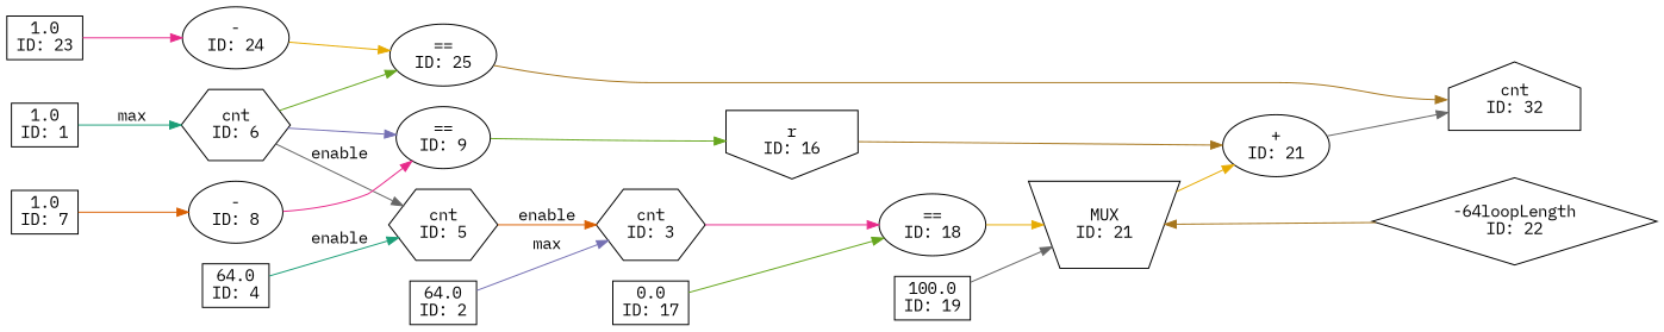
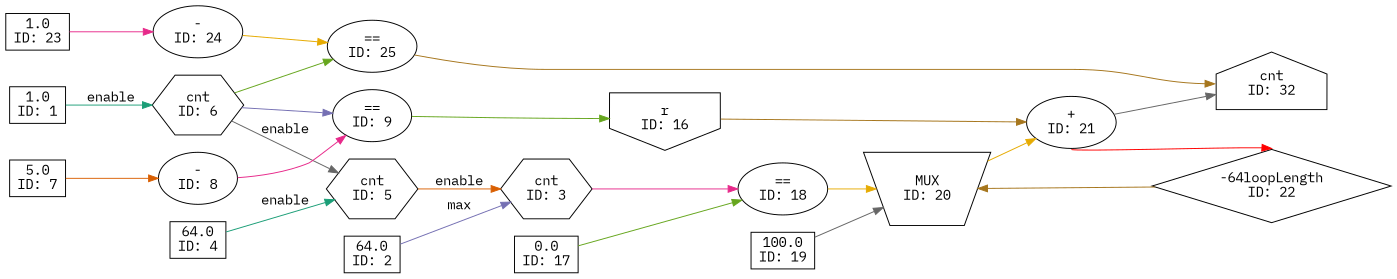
  digraph {
    fontname="IBM Plex Mono"
    rankdir=LR
    node [fontname="IBM Plex Mono" shape=box]
    edge [color="/dark28/5" fontname="IBM Plex Mono"]
    n1 [label="1.0\nID: 1"]
    n2 [label="cnt\nID: 6" shape=hexagon]
    n3 [label="==\nID: 25" shape=""]
    n4 [label="cnt\nID: 5" shape=hexagon]
    n5 [label="==\nID: 9" shape=""]
    n6 [label="-\nID: 24" shape=""]
    n7 [label="-\nID: 8" shape=""]
    n8 [label="cnt\nID: 32" shape=house]
    n9 [label="cnt\nID: 3" shape=hexagon]
    n10 [label="r\nID: 16" shape=invhouse]
    n11 [label="1.0\nID: 23"]
    n12 [label="64.0\nID: 4"]
    n13 [label="==\nID: 18" shape=""]
    n14 [label="64.0\nID: 2"]
-   n15 [height=0.5 label="MUX\nID: 21" shape=invtrapezium]
+   n15 [height=0.5 label="MUX\nID: 20" shape=invtrapezium]
    n16 [label="0.0\nID: 17"]
    n17 [label="+\nID: 21" shape=""]
    n18 [label="-64loopLength\nID: 22" shape=diamond]
    n19 [label="100.0\nID: 19"]
-   n20 [label="1.0\nID: 7"]
-   n1 -> n2 [color="/dark28/1" label=max photon_data="EDGE,SrcNode:1,SrcNodePort:value"]
+   n20 [label="5.0\nID: 7"]
+   n1 -> n2 [color="/dark28/1" label=enable photon_data="EDGE,SrcNode:1,SrcNodePort:value"]
    n2 -> n3 [photon_data="EDGE,SrcNode:6,SrcNodePort:count"]
    n2 -> n4 [color="/dark28/8" label=enable photon_data="EDGE,SrcNode:6,SrcNodePort:wrap"]
    n2 -> n5 [color="/dark28/3" photon_data="EDGE,SrcNode:6,SrcNodePort:count"]
    n3 -> n8 [color="/dark28/7" headport=w]
    n4 -> n9 [color="/dark28/2" label=enable photon_data="EDGE,SrcNode:5,SrcNodePort:wrap"]
    n5 -> n10 [headport=w]
    n6 -> n3 [color="/dark28/6" photon_data="EDGE,SrcNode:24,SrcNodePort:result"]
    n7 -> n5 [color="/dark28/4" photon_data="EDGE,SrcNode:8,SrcNodePort:result"]
    n9 -> n13 [color="/dark28/4" photon_data="EDGE,SrcNode:3,SrcNodePort:count"]
    n10 -> n17 [color="/dark28/7" photon_data="EDGE,SrcNode:16,SrcNodePort:data"]
    n11 -> n6 [color="/dark28/4" photon_data="EDGE,SrcNode:23,SrcNodePort:value"]
    n12 -> n4 [color="/dark28/1" label=enable photon_data="EDGE,SrcNode:4,SrcNodePort:value"]
    n13 -> n15 [color="/dark28/6" headport=w photon_data="EDGE,SrcNode:18,SrcNodePort:result"]
    n14 -> n9 [color="/dark28/3" label=max photon_data="EDGE,SrcNode:2,SrcNodePort:value"]
    n15 -> n17 [color="/dark28/6" photon_data="EDGE,SrcNode:20,SrcNodePort:result"]
    n16 -> n13 [photon_data="EDGE,SrcNode:17,SrcNodePort:value"]
    n17 -> n8 [color="/dark28/8" photon_data="EDGE,SrcNode:21,SrcNodePort:result"]
+   n17 -> n18 [color=red headport=n photon_data="EDGE,SrcNode:21,SrcNodePort:result" tailport=s]
    n18 -> n15 [color="/dark28/7" photon_data="EDGE,SrcNode:22,SrcNodePort:output"]
    n19 -> n15 [color="/dark28/8" photon_data="EDGE,SrcNode:19,SrcNodePort:value"]
    n20 -> n7 [color="/dark28/2" photon_data="EDGE,SrcNode:7,SrcNodePort:value"]
  }
